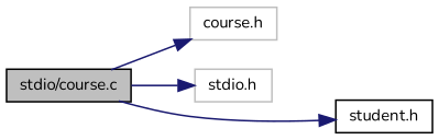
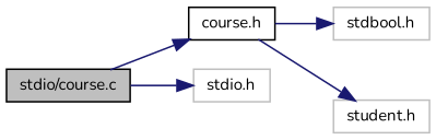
  digraph {
    fontname=Nunito
    rankdir=LR
    node [color=black fillcolor=white fontname=Nunito fontsize=10 shape=record style=filled]
    edge [color=midnightblue fontname=Nunito fontsize=10 labelfontname=Helvetica labelfontsize=10 style=solid]
    n1 [fillcolor=grey75 fontcolor=black height=0.2 label="stdio/course.c" width=0.4]
-   n2 [color=grey75 height=0.2 label="course.h" width=0.4]
+   n2 [height=0.2 label="course.h" width=0.4]
    n3 [color=grey75 height=0.2 label="stdio.h" width=0.4]
-   n4 [height=0.2 label="student.h" width=0.4]
+   n4 [color=grey75 height=0.2 label="student.h" width=0.4]
+   n5 [color=grey75 height=0.2 label="stdbool.h" width=0.4]
    n1 -> n2
    n1 -> n3
-   n1 -> n4
+   n2 -> n4
+   n2 -> n5
  }
